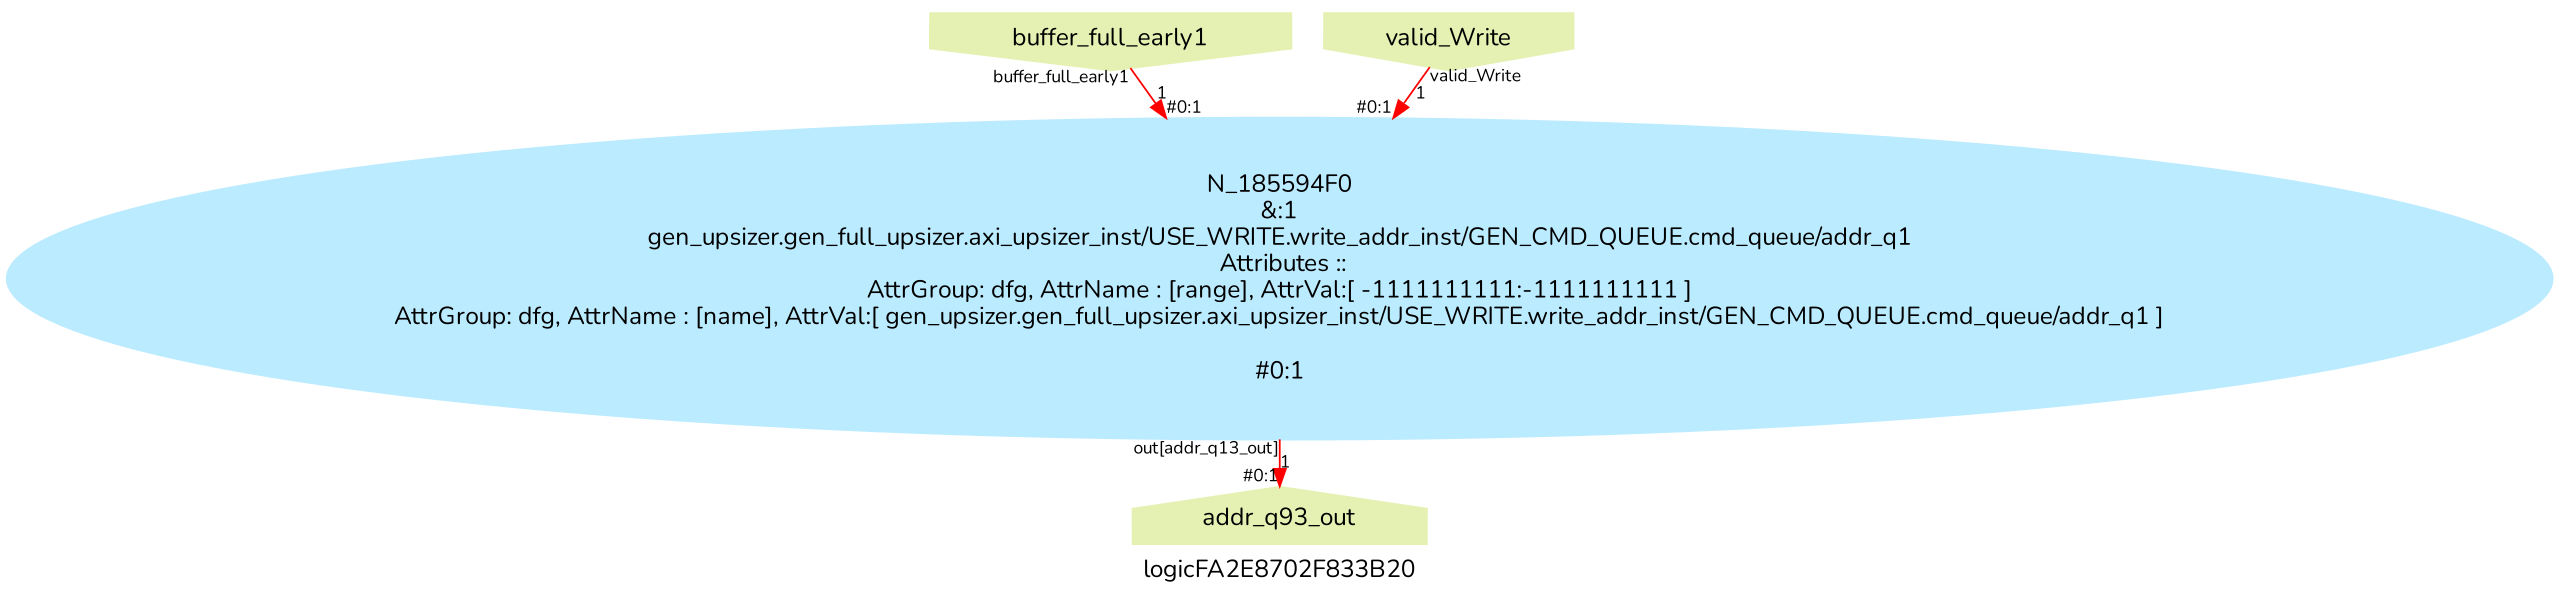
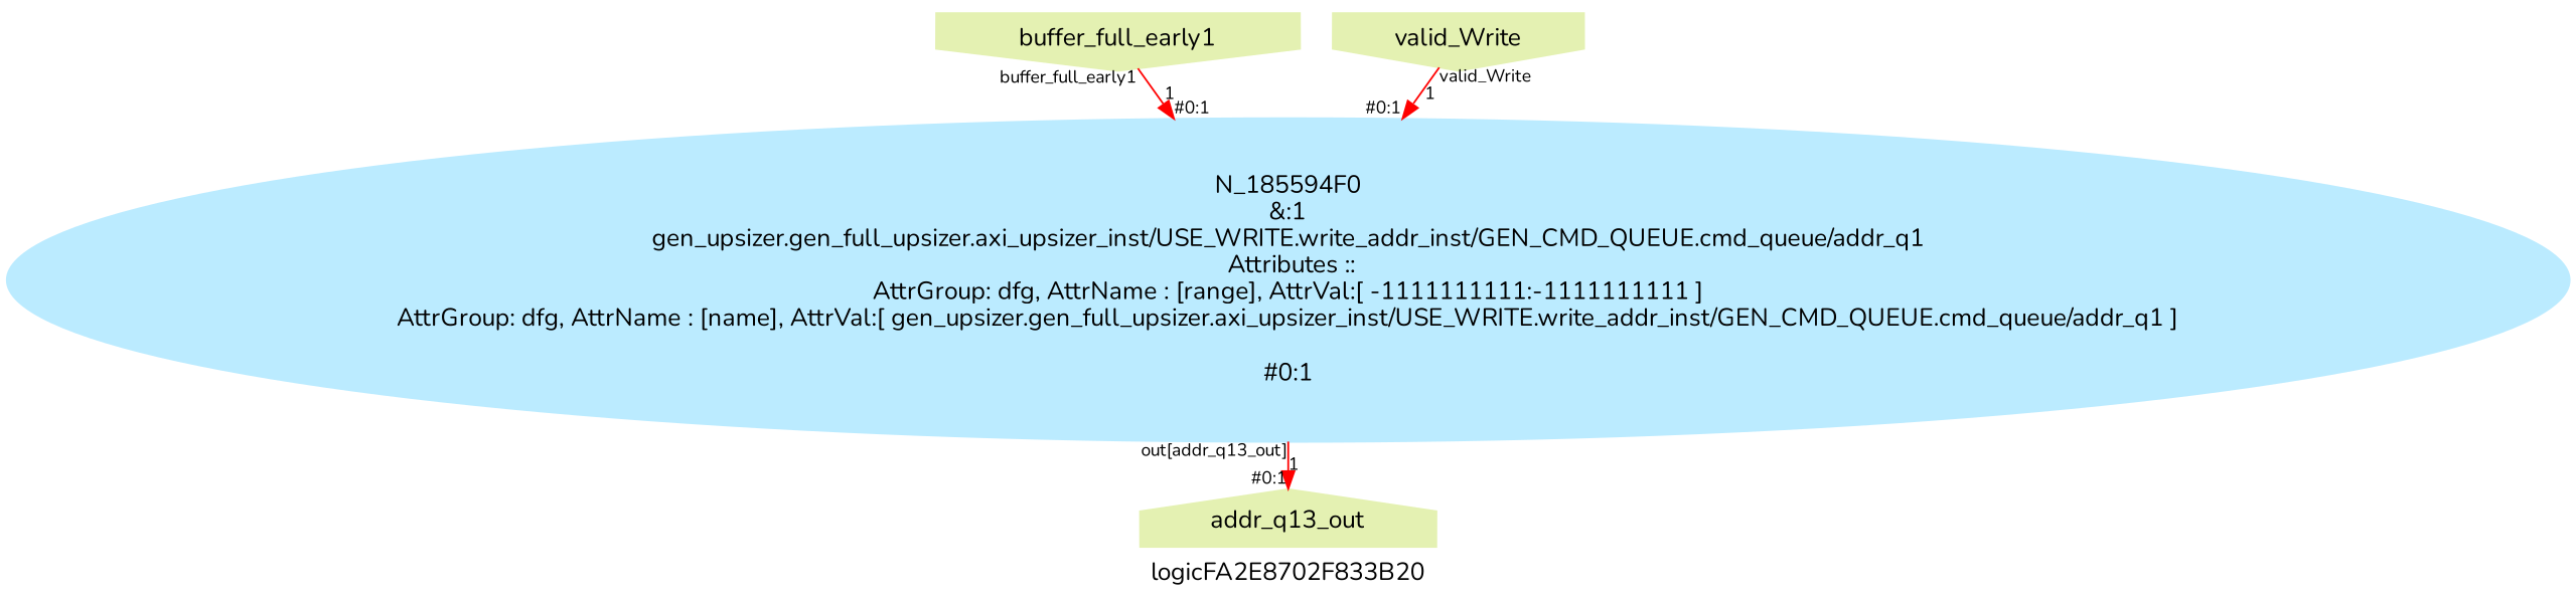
  digraph {
    label=logicFA2E8702F833B20
    ranksep=0.1
    splines=true
    fontname=Nunito
    node [color="#e4f1b2" fontname=Nunito shape=invhouse style=filled]
    edge [color="#ff0000" fontname=Nunito fontsize=10 headlabel="#0:1"]
    n1 [label=buffer_full_early1]
    n2 [label=valid_Write]
-   n3 [label=addr_q93_out shape=house]
+   n3 [label=addr_q13_out shape=house]
    n4 [color="#bbebff" label="N_185594F0\n&:1\ngen_upsizer.gen_full_upsizer.axi_upsizer_inst/USE_WRITE.write_addr_inst/GEN_CMD_QUEUE.cmd_queue/addr_q1\n Attributes ::\nAttrGroup: dfg, AttrName : [range], AttrVal:[ -1111111111:-1111111111 ]\nAttrGroup: dfg, AttrName : [name], AttrVal:[ gen_upsizer.gen_full_upsizer.axi_upsizer_inst/USE_WRITE.write_addr_inst/GEN_CMD_QUEUE.cmd_queue/addr_q1 ]\n\n#0:1\n" shape=""]
    subgraph sub_1 {
      rank=source
      n1
      n2
    }
    subgraph sub_2 {
      rank=sink
      n3
    }
    n1 -> n4 [label=1 taillabel=buffer_full_early1]
    n2 -> n4 [label=1 taillabel=valid_Write]
    n4 -> n3 [label=1 taillabel="out[addr_q13_out]"]
  }
